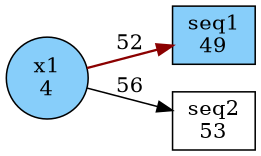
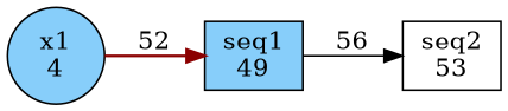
  digraph {
    rankdir=LR
    node [fillcolor=lightskyblue shape=box style=filled]
    n1 [label="seq1\n49"]
    n2 [label="x1\n4" shape=circle]
    n3 [fillcolor=white label="seq2\n53"]
    n2 -> n1 [color=red4 label=52 penwidth=1.5]
-   n2 -> n3 [label=56 penwidth=1]
+   n1 -> n3 [label=56 penwidth=1]
  }
